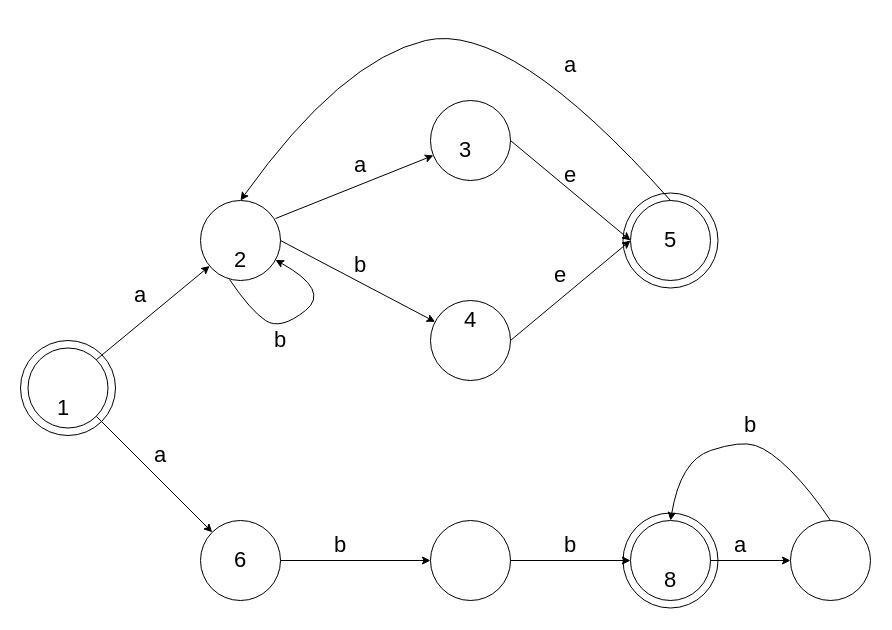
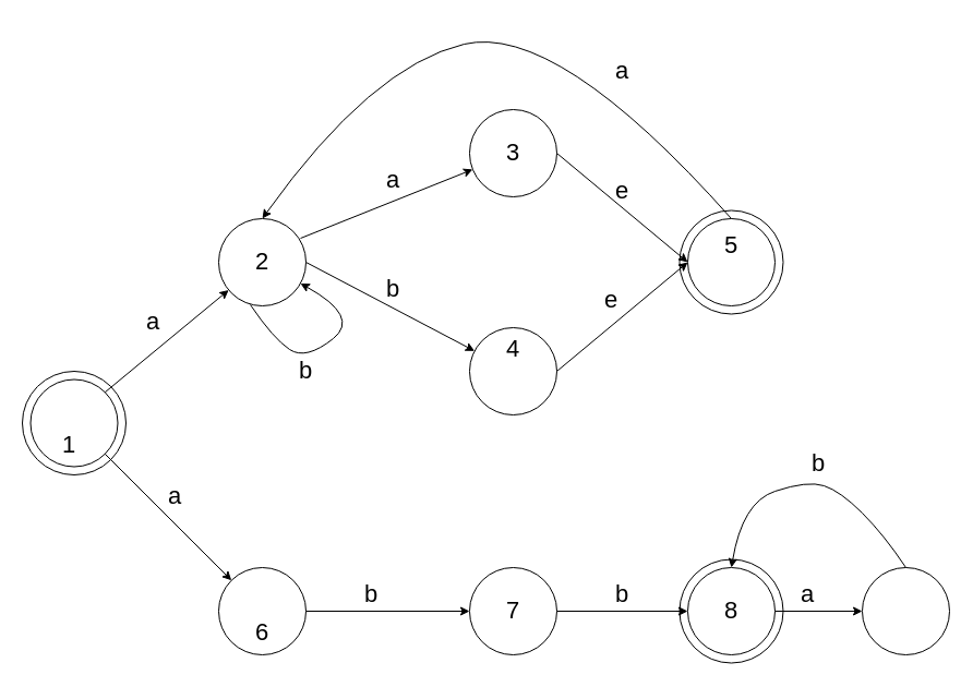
  <mxCell id="0" />
  <mxCell id="1" parent="0" />
  <mxCell id="2" value="" style="ellipse;whiteSpace=wrap;html=1;aspect=fixed;" vertex="1" parent="1"><mxGeometry x="622.5" y="192.5" width="95" height="95" as="geometry" /></mxCell>
  <mxCell id="3" value="" style="ellipse;whiteSpace=wrap;html=1;aspect=fixed;" vertex="1" parent="1"><mxGeometry x="622.5" y="512.5" width="95" height="95" as="geometry" /></mxCell>
  <mxCell id="4" value="" style="ellipse;whiteSpace=wrap;html=1;aspect=fixed;" vertex="1" parent="1"><mxGeometry x="20" y="340" width="95" height="95" as="geometry" /></mxCell>
  <mxCell id="5" value="" style="ellipse;whiteSpace=wrap;html=1;aspect=fixed;" vertex="1" parent="1"><mxGeometry x="27.5" y="347.5" width="80" height="80" as="geometry" /></mxCell>
  <mxCell id="6" value="" style="ellipse;whiteSpace=wrap;html=1;aspect=fixed;" vertex="1" parent="1"><mxGeometry x="200" y="200" width="80" height="80" as="geometry" /></mxCell>
  <mxCell id="7" value="" style="ellipse;whiteSpace=wrap;html=1;aspect=fixed;" vertex="1" parent="1"><mxGeometry x="430" y="100" width="80" height="80" as="geometry" /></mxCell>
  <mxCell id="8" value="" style="ellipse;whiteSpace=wrap;html=1;aspect=fixed;" vertex="1" parent="1"><mxGeometry x="430" y="300" width="80" height="80" as="geometry" /></mxCell>
  <mxCell id="9" value="" style="ellipse;whiteSpace=wrap;html=1;aspect=fixed;" vertex="1" parent="1"><mxGeometry x="630" y="200" width="80" height="80" as="geometry" /></mxCell>
  <mxCell id="10" value="" style="ellipse;whiteSpace=wrap;html=1;aspect=fixed;" vertex="1" parent="1"><mxGeometry x="200" y="520" width="80" height="80" as="geometry" /></mxCell>
  <mxCell id="11" value="" style="ellipse;whiteSpace=wrap;html=1;aspect=fixed;" vertex="1" parent="1"><mxGeometry x="430" y="520" width="80" height="80" as="geometry" /></mxCell>
  <mxCell id="12" value="" style="ellipse;whiteSpace=wrap;html=1;aspect=fixed;" vertex="1" parent="1"><mxGeometry x="630" y="520" width="80" height="80" as="geometry" /></mxCell>
  <mxCell id="13" value="" style="ellipse;whiteSpace=wrap;html=1;aspect=fixed;" vertex="1" parent="1"><mxGeometry x="790" y="520" width="80" height="80" as="geometry" /></mxCell>
  <mxCell id="14" value="" style="endArrow=classic;html=1;rounded=0;exitX=1;exitY=0;exitDx=0;exitDy=0;" edge="1" parent="1" source="5" target="6"><mxGeometry width="50" height="50" relative="1" as="geometry"><mxPoint x="460" y="440" as="sourcePoint" /><mxPoint x="510" y="390" as="targetPoint" /></mxGeometry></mxCell>
  <mxCell id="15" value="" style="endArrow=classic;html=1;rounded=0;exitX=0.938;exitY=0.225;exitDx=0;exitDy=0;exitPerimeter=0;" edge="1" parent="1" source="6" target="7"><mxGeometry width="50" height="50" relative="1" as="geometry"><mxPoint x="460" y="440" as="sourcePoint" /><mxPoint x="510" y="390" as="targetPoint" /></mxGeometry></mxCell>
  <mxCell id="16" value="" style="endArrow=classic;html=1;rounded=0;exitX=1;exitY=0.5;exitDx=0;exitDy=0;" edge="1" parent="1" source="6" target="8"><mxGeometry width="50" height="50" relative="1" as="geometry"><mxPoint x="460" y="440" as="sourcePoint" /><mxPoint x="510" y="390" as="targetPoint" /></mxGeometry></mxCell>
  <mxCell id="17" value="" style="endArrow=classic;html=1;rounded=0;exitX=1;exitY=0.5;exitDx=0;exitDy=0;entryX=0;entryY=0.5;entryDx=0;entryDy=0;" edge="1" parent="1" source="8" target="9"><mxGeometry width="50" height="50" relative="1" as="geometry"><mxPoint x="460" y="440" as="sourcePoint" /><mxPoint x="510" y="390" as="targetPoint" /></mxGeometry></mxCell>
  <mxCell id="18" value="" style="endArrow=classic;html=1;rounded=0;exitX=1;exitY=0.5;exitDx=0;exitDy=0;entryX=0;entryY=0.5;entryDx=0;entryDy=0;" edge="1" parent="1" source="7" target="9"><mxGeometry width="50" height="50" relative="1" as="geometry"><mxPoint x="460" y="440" as="sourcePoint" /><mxPoint x="510" y="390" as="targetPoint" /></mxGeometry></mxCell>
  <mxCell id="19" value="" style="curved=1;endArrow=classic;html=1;rounded=0;exitX=0.363;exitY=0.988;exitDx=0;exitDy=0;exitPerimeter=0;" edge="1" parent="1" source="6" target="6"><mxGeometry width="50" height="50" relative="1" as="geometry"><mxPoint x="460" y="440" as="sourcePoint" /><mxPoint x="510" y="390" as="targetPoint" /><Array as="points"><mxPoint x="250" y="310" /><mxPoint x="280" y="330" /><mxPoint x="330" y="290" /></Array></mxGeometry></mxCell>
  <mxCell id="20" value="" style="curved=1;endArrow=classic;html=1;rounded=0;exitX=0.5;exitY=0;exitDx=0;exitDy=0;entryX=0.5;entryY=0;entryDx=0;entryDy=0;" edge="1" parent="1" source="9" target="6"><mxGeometry width="50" height="50" relative="1" as="geometry"><mxPoint x="460" y="440" as="sourcePoint" /><mxPoint x="510" y="390" as="targetPoint" /><Array as="points"><mxPoint x="510" y="20" /><mxPoint x="340" y="60" /></Array></mxGeometry></mxCell>
  <mxCell id="21" value="" style="endArrow=classic;html=1;rounded=0;exitX=1;exitY=1;exitDx=0;exitDy=0;entryX=0;entryY=0;entryDx=0;entryDy=0;" edge="1" parent="1" source="5" target="10"><mxGeometry width="50" height="50" relative="1" as="geometry"><mxPoint x="460" y="430" as="sourcePoint" /><mxPoint x="510" y="380" as="targetPoint" /></mxGeometry></mxCell>
  <mxCell id="22" value="" style="endArrow=classic;html=1;rounded=0;exitX=1;exitY=0.5;exitDx=0;exitDy=0;" edge="1" parent="1" source="10" target="11"><mxGeometry width="50" height="50" relative="1" as="geometry"><mxPoint x="460" y="430" as="sourcePoint" /><mxPoint x="510" y="380" as="targetPoint" /></mxGeometry></mxCell>
  <mxCell id="23" value="" style="endArrow=classic;html=1;rounded=0;exitX=1;exitY=0.5;exitDx=0;exitDy=0;" edge="1" parent="1" source="11" target="12"><mxGeometry width="50" height="50" relative="1" as="geometry"><mxPoint x="460" y="430" as="sourcePoint" /><mxPoint x="510" y="380" as="targetPoint" /></mxGeometry></mxCell>
  <mxCell id="24" value="" style="endArrow=classic;html=1;rounded=0;exitX=1;exitY=0.5;exitDx=0;exitDy=0;entryX=0;entryY=0.5;entryDx=0;entryDy=0;" edge="1" parent="1" source="12" target="13"><mxGeometry width="50" height="50" relative="1" as="geometry"><mxPoint x="460" y="430" as="sourcePoint" /><mxPoint x="510" y="380" as="targetPoint" /></mxGeometry></mxCell>
  <mxCell id="25" value="" style="curved=1;endArrow=classic;html=1;rounded=0;exitX=0.5;exitY=0;exitDx=0;exitDy=0;entryX=0.5;entryY=0;entryDx=0;entryDy=0;" edge="1" parent="1" source="13" target="12"><mxGeometry width="50" height="50" relative="1" as="geometry"><mxPoint x="460" y="430" as="sourcePoint" /><mxPoint x="510" y="380" as="targetPoint" /><Array as="points"><mxPoint x="810" y="490" /><mxPoint x="770" y="450" /><mxPoint x="740" y="440" /><mxPoint x="680" y="460" /></Array></mxGeometry></mxCell>
  <mxCell id="26" value="a" style="text;html=1;strokeColor=none;fillColor=none;align=center;verticalAlign=middle;whiteSpace=wrap;rounded=0;fontSize=22;" vertex="1" parent="1"><mxGeometry x="110" y="280" width="60" height="30" as="geometry" /></mxCell>
  <mxCell id="27" value="a" style="text;html=1;strokeColor=none;fillColor=none;align=center;verticalAlign=middle;whiteSpace=wrap;rounded=0;fontSize=22;" vertex="1" parent="1"><mxGeometry x="540" y="50" width="60" height="30" as="geometry" /></mxCell>
  <mxCell id="28" value="a" style="text;html=1;strokeColor=none;fillColor=none;align=center;verticalAlign=middle;whiteSpace=wrap;rounded=0;fontSize=22;" vertex="1" parent="1"><mxGeometry x="330" y="150" width="60" height="30" as="geometry" /></mxCell>
  <mxCell id="29" value="a" style="text;html=1;strokeColor=none;fillColor=none;align=center;verticalAlign=middle;whiteSpace=wrap;rounded=0;fontSize=22;" vertex="1" parent="1"><mxGeometry x="130" y="440" width="60" height="30" as="geometry" /></mxCell>
  <mxCell id="30" value="a" style="text;html=1;strokeColor=none;fillColor=none;align=center;verticalAlign=middle;whiteSpace=wrap;rounded=0;fontSize=22;" vertex="1" parent="1"><mxGeometry x="710" y="530" width="60" height="30" as="geometry" /></mxCell>
  <mxCell id="31" value="&lt;font style=&quot;font-size: 22px;&quot;&gt;b&lt;/font&gt;" style="text;html=1;strokeColor=none;fillColor=none;align=center;verticalAlign=middle;whiteSpace=wrap;rounded=0;" vertex="1" parent="1"><mxGeometry x="310" y="530" width="60" height="30" as="geometry" /></mxCell>
  <mxCell id="32" value="&lt;font style=&quot;font-size: 22px;&quot;&gt;b&lt;/font&gt;" style="text;html=1;strokeColor=none;fillColor=none;align=center;verticalAlign=middle;whiteSpace=wrap;rounded=0;" vertex="1" parent="1"><mxGeometry x="540" y="530" width="60" height="30" as="geometry" /></mxCell>
  <mxCell id="33" value="&lt;font style=&quot;font-size: 22px;&quot;&gt;b&lt;/font&gt;" style="text;html=1;strokeColor=none;fillColor=none;align=center;verticalAlign=middle;whiteSpace=wrap;rounded=0;" vertex="1" parent="1"><mxGeometry x="720" y="410" width="60" height="30" as="geometry" /></mxCell>
  <mxCell id="34" value="&lt;font style=&quot;font-size: 22px;&quot;&gt;b&lt;/font&gt;" style="text;html=1;strokeColor=none;fillColor=none;align=center;verticalAlign=middle;whiteSpace=wrap;rounded=0;" vertex="1" parent="1"><mxGeometry x="330" y="250" width="60" height="30" as="geometry" /></mxCell>
  <mxCell id="35" value="&lt;font style=&quot;font-size: 22px;&quot;&gt;b&lt;/font&gt;" style="text;html=1;strokeColor=none;fillColor=none;align=center;verticalAlign=middle;whiteSpace=wrap;rounded=0;" vertex="1" parent="1"><mxGeometry x="250" y="325" width="60" height="30" as="geometry" /></mxCell>
  <mxCell id="36" value="&lt;font style=&quot;font-size: 22px;&quot;&gt;e&lt;/font&gt;" style="text;html=1;strokeColor=none;fillColor=none;align=center;verticalAlign=middle;whiteSpace=wrap;rounded=0;" vertex="1" parent="1"><mxGeometry x="530" y="260" width="60" height="30" as="geometry" /></mxCell>
  <mxCell id="37" value="&lt;font style=&quot;font-size: 22px;&quot;&gt;e&lt;/font&gt;" style="text;html=1;strokeColor=none;fillColor=none;align=center;verticalAlign=middle;whiteSpace=wrap;rounded=0;" vertex="1" parent="1"><mxGeometry x="540" y="160" width="60" height="30" as="geometry" /></mxCell>
  <mxCell id="38" value="&lt;font style=&quot;font-size: 22px;&quot;&gt;1&lt;/font&gt;" style="text;html=1;strokeColor=none;fillColor=none;align=center;verticalAlign=middle;whiteSpace=wrap;rounded=0;" vertex="1" parent="1"><mxGeometry x="32.5" y="392.5" width="60" height="30" as="geometry" /></mxCell>
- <mxCell id="39" value="&lt;font style=&quot;font-size: 22px;&quot;&gt;2&lt;br&gt;&lt;/font&gt;" style="text;html=1;strokeColor=none;fillColor=none;align=center;verticalAlign=middle;whiteSpace=wrap;rounded=0;" vertex="1" parent="1"><mxGeometry x="210" y="245" width="60" height="30" as="geometry" /></mxCell>
- <mxCell id="40" value="&lt;font style=&quot;font-size: 22px;&quot;&gt;3&lt;br&gt;&lt;/font&gt;" style="text;html=1;strokeColor=none;fillColor=none;align=center;verticalAlign=middle;whiteSpace=wrap;rounded=0;" vertex="1" parent="1"><mxGeometry x="435" y="135" width="60" height="30" as="geometry" /></mxCell>
+ <mxCell id="39" value="&lt;font style=&quot;font-size: 22px;&quot;&gt;2&lt;br&gt;&lt;/font&gt;" style="text;html=1;strokeColor=none;fillColor=none;align=center;verticalAlign=middle;whiteSpace=wrap;rounded=0;" vertex="1" parent="1"><mxGeometry x="210" y="225" width="60" height="30" as="geometry" /></mxCell>
+ <mxCell id="40" value="&lt;font style=&quot;font-size: 22px;&quot;&gt;3&lt;br&gt;&lt;/font&gt;" style="text;html=1;strokeColor=none;fillColor=none;align=center;verticalAlign=middle;whiteSpace=wrap;rounded=0;" vertex="1" parent="1"><mxGeometry x="440" y="125" width="60" height="30" as="geometry" /></mxCell>
  <mxCell id="41" value="&lt;font style=&quot;font-size: 22px;&quot;&gt;4&lt;br&gt;&lt;/font&gt;" style="text;html=1;strokeColor=none;fillColor=none;align=center;verticalAlign=middle;whiteSpace=wrap;rounded=0;" vertex="1" parent="1"><mxGeometry x="440" y="305" width="60" height="30" as="geometry" /></mxCell>
- <mxCell id="42" value="&lt;font style=&quot;font-size: 22px;&quot;&gt;5&lt;br&gt;&lt;/font&gt;" style="text;html=1;strokeColor=none;fillColor=none;align=center;verticalAlign=middle;whiteSpace=wrap;rounded=0;" vertex="1" parent="1"><mxGeometry x="640" y="225" width="60" height="30" as="geometry" /></mxCell>
- <mxCell id="43" value="&lt;font style=&quot;font-size: 22px;&quot;&gt;6&lt;br&gt;&lt;/font&gt;" style="text;html=1;strokeColor=none;fillColor=none;align=center;verticalAlign=middle;whiteSpace=wrap;rounded=0;" vertex="1" parent="1"><mxGeometry x="210" y="545" width="60" height="30" as="geometry" /></mxCell>
- <mxCell id="45" value="&lt;font style=&quot;font-size: 22px;&quot;&gt;8&lt;br&gt;&lt;/font&gt;" style="text;html=1;strokeColor=none;fillColor=none;align=center;verticalAlign=middle;whiteSpace=wrap;rounded=0;" vertex="1" parent="1"><mxGeometry x="640" y="565" width="60" height="30" as="geometry" /></mxCell>
+ <mxCell id="42" value="&lt;font style=&quot;font-size: 22px;&quot;&gt;5&lt;br&gt;&lt;/font&gt;" style="text;html=1;strokeColor=none;fillColor=none;align=center;verticalAlign=middle;whiteSpace=wrap;rounded=0;" vertex="1" parent="1"><mxGeometry x="640" y="210" width="60" height="30" as="geometry" /></mxCell>
+ <mxCell id="43" value="&lt;font style=&quot;font-size: 22px;&quot;&gt;6&lt;br&gt;&lt;/font&gt;" style="text;html=1;strokeColor=none;fillColor=none;align=center;verticalAlign=middle;whiteSpace=wrap;rounded=0;" vertex="1" parent="1"><mxGeometry x="210" y="565" width="60" height="30" as="geometry" /></mxCell>
+ <mxCell id="44" value="&lt;font style=&quot;font-size: 22px;&quot;&gt;7&lt;br&gt;&lt;/font&gt;" style="text;html=1;strokeColor=none;fillColor=none;align=center;verticalAlign=middle;whiteSpace=wrap;rounded=0;" vertex="1" parent="1"><mxGeometry x="440" y="545" width="60" height="30" as="geometry" /></mxCell>
+ <mxCell id="45" value="&lt;font style=&quot;font-size: 22px;&quot;&gt;8&lt;br&gt;&lt;/font&gt;" style="text;html=1;strokeColor=none;fillColor=none;align=center;verticalAlign=middle;whiteSpace=wrap;rounded=0;" vertex="1" parent="1"><mxGeometry x="640" y="545" width="60" height="30" as="geometry" /></mxCell>
